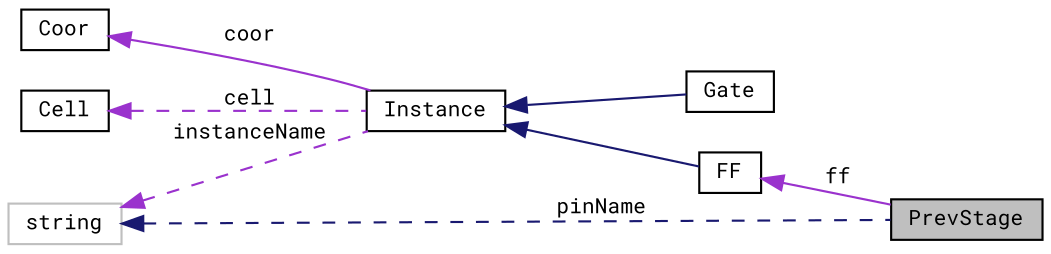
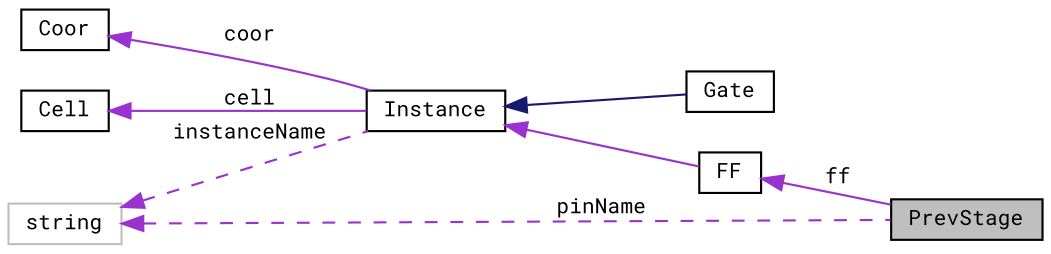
  digraph {
    fontname="Roboto Mono"
    rankdir=LR
    node [color=black fillcolor=white fontname="Roboto Mono" fontsize=10 shape=record style=filled]
    edge [color=darkorchid3 dir=back fontname="Roboto Mono" fontsize=10 labelfontname=Helvetica labelfontsize=10 style=solid]
    n1 [fillcolor=grey75 fontcolor=black height=0.2 label=PrevStage width=0.4]
    n2 [height=0.2 label=FF width=0.4]
    n3 [height=0.2 label=Instance width=0.4]
    n4 [height=0.2 label=Gate width=0.4]
    n5 [height=0.2 label=Cell width=0.4]
    n6 [color=grey75 height=0.2 label=string width=0.4]
    n7 [height=0.2 label=Coor width=0.4]
    n2 -> n1 [label=" ff"]
-   n3 -> n2 [color=midnightblue]
+   n3 -> n2
    n3 -> n4 [color=midnightblue]
-   n5 -> n3 [label=" cell" style=dashed]
-   n6 -> n1 [color=midnightblue label=" pinName" style=dashed]
+   n5 -> n3 [label=" cell"]
+   n6 -> n1 [label=" pinName" style=dashed]
    n6 -> n3 [label=" instanceName" style=dashed]
    n7 -> n3 [label=" coor"]
  }
